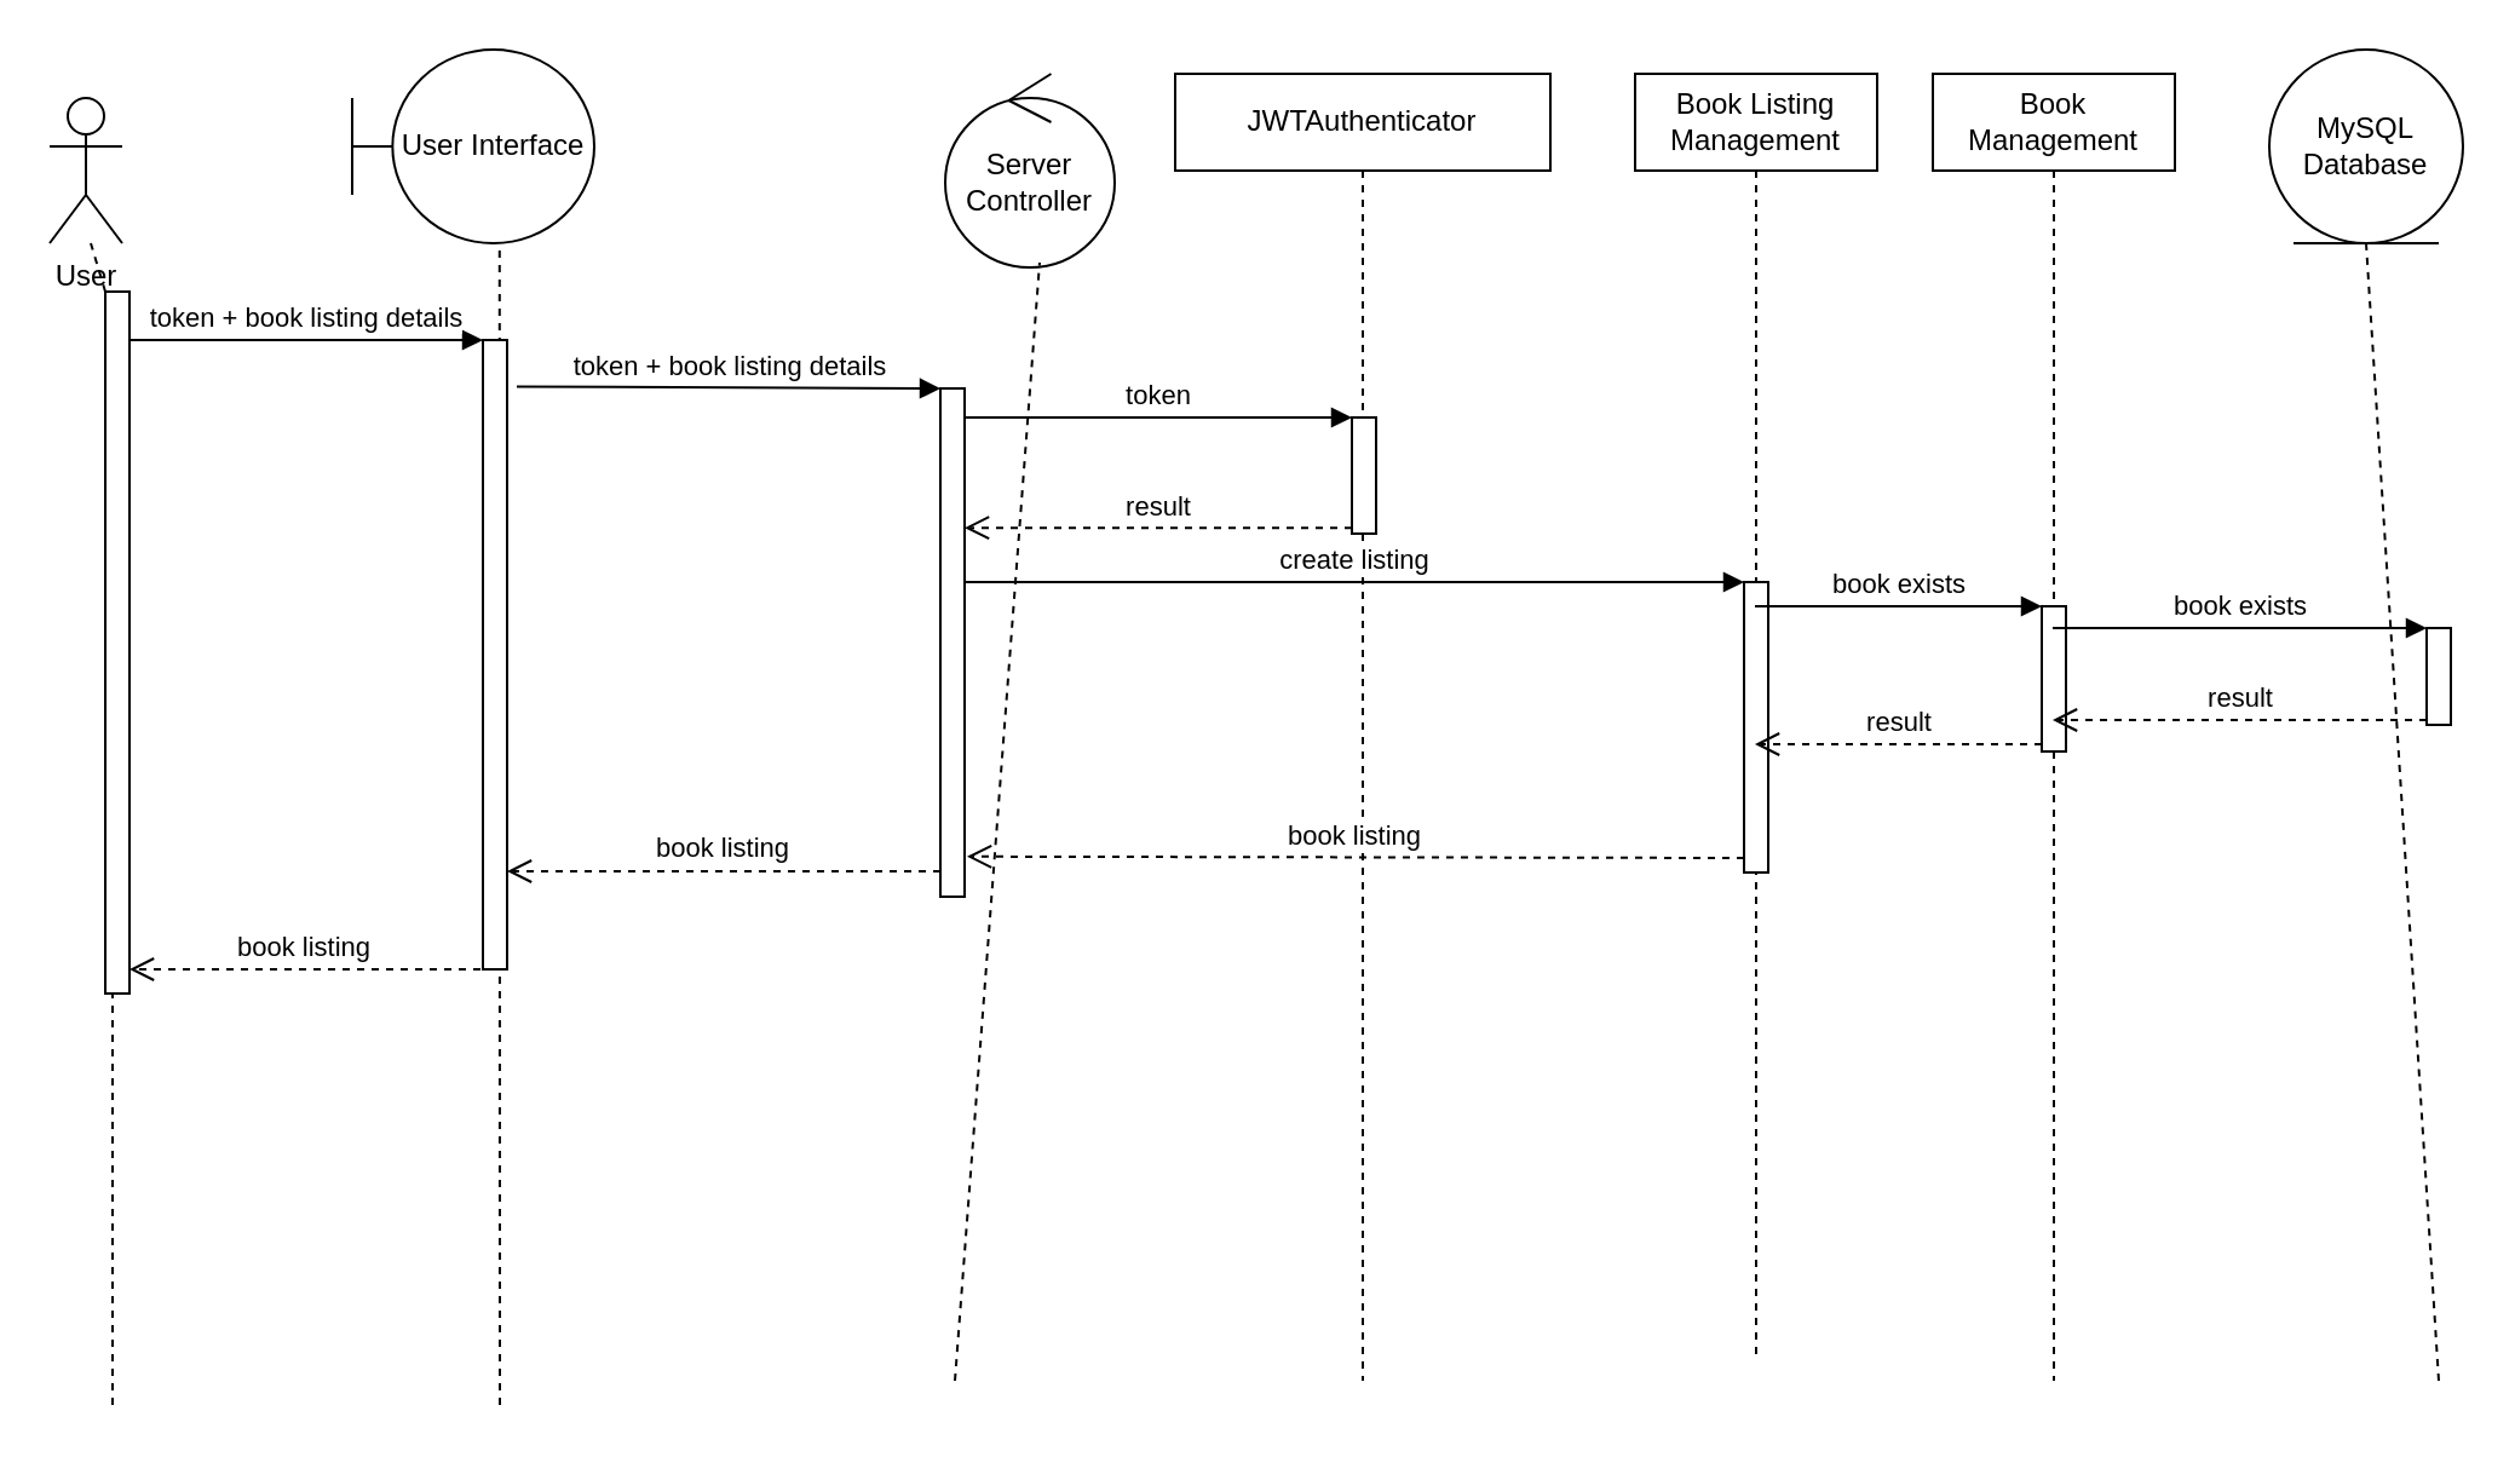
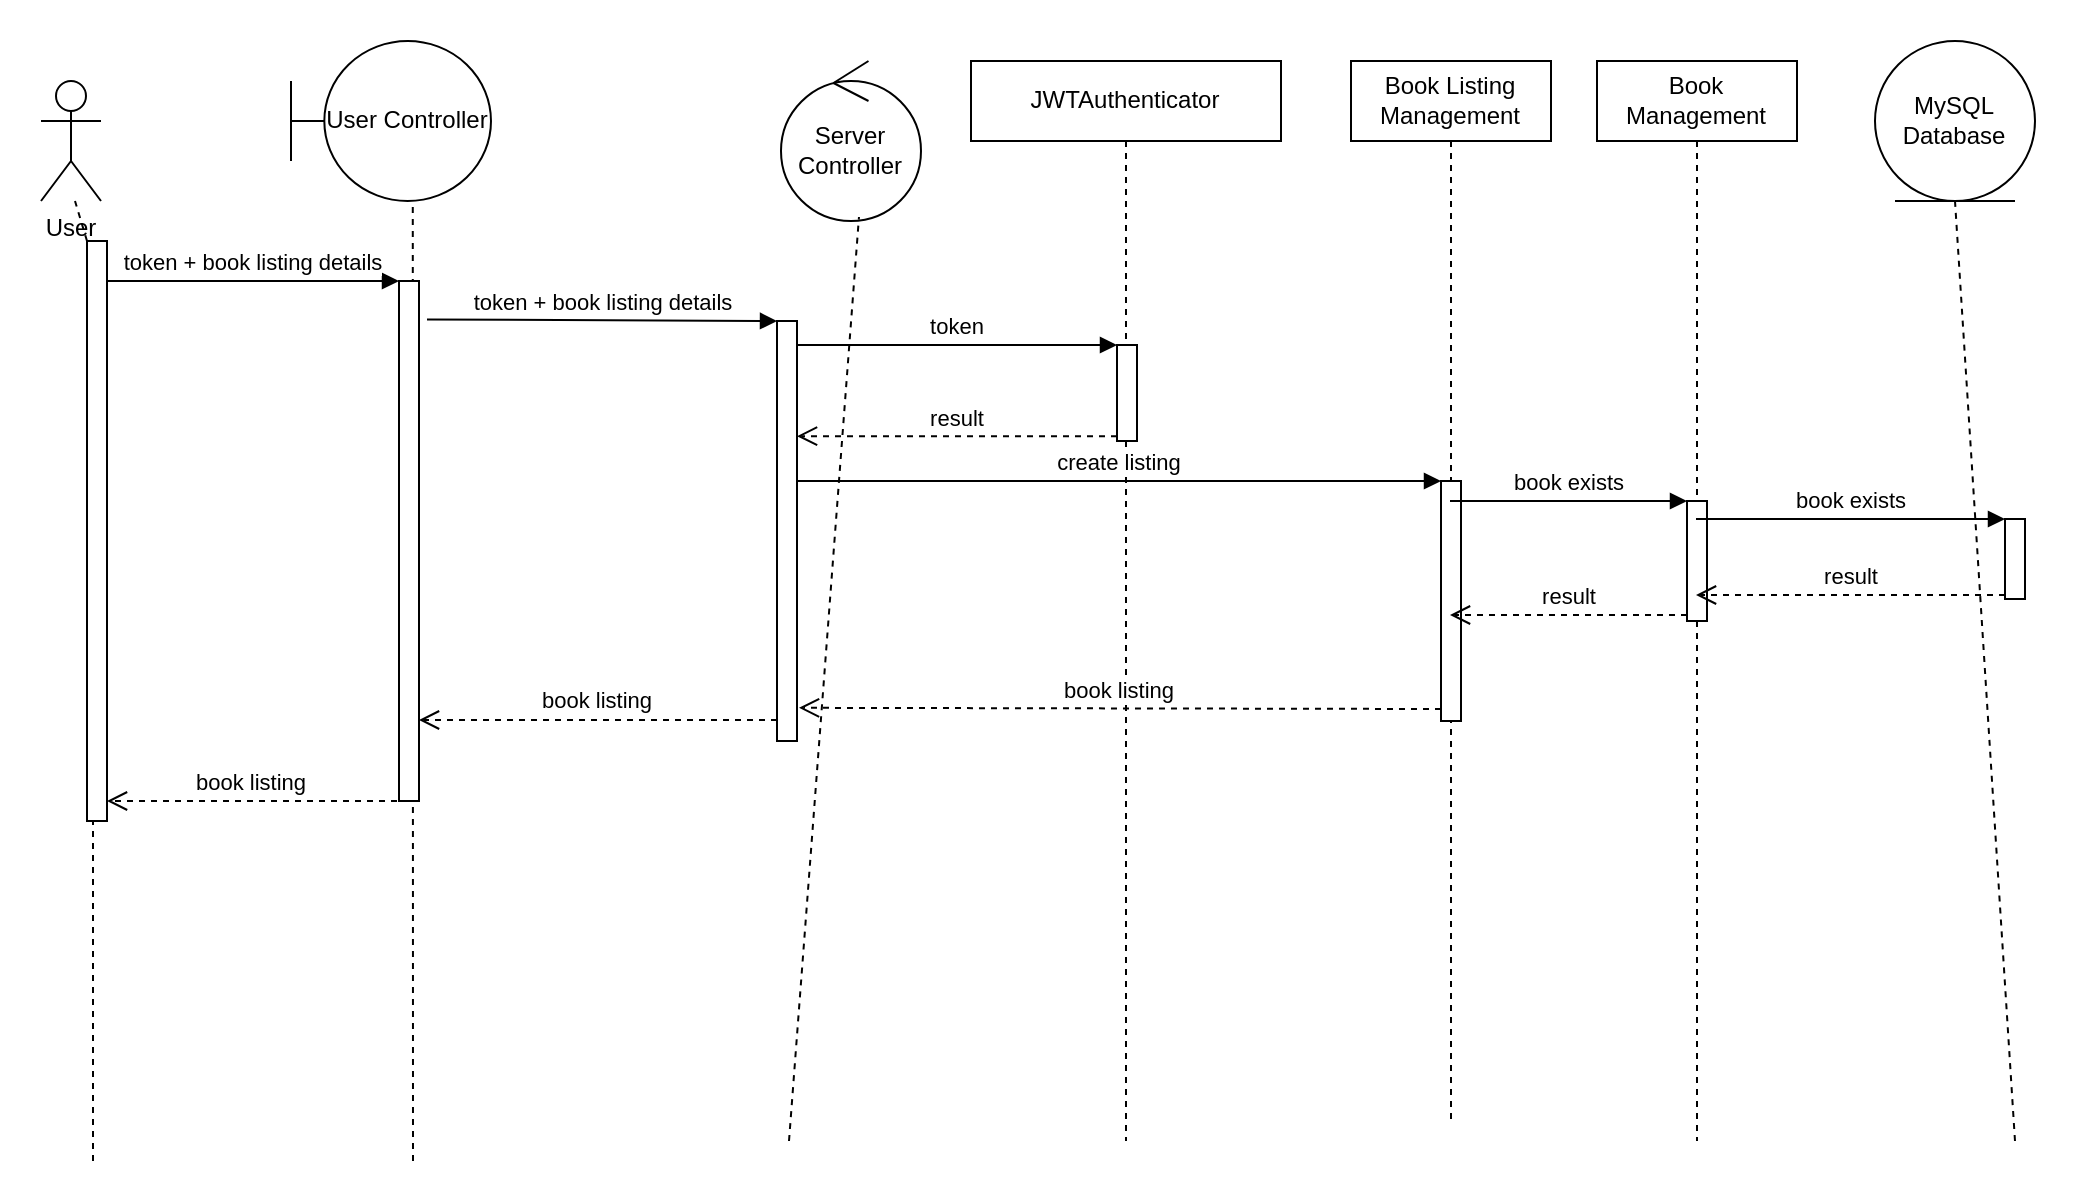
  <mxCell id="0" />
  <mxCell id="1" parent="0" />
  <mxCell id="2" value="User" style="shape=umlActor;verticalLabelPosition=bottom;verticalAlign=top;html=1;outlineConnect=0;" vertex="1" parent="1"><mxGeometry x="20" y="40" width="30" height="60" as="geometry" /></mxCell>
  <mxCell id="3" value="" style="endArrow=none;dashed=1;html=1;" edge="1" parent="1" source="15" target="2"><mxGeometry width="50" height="50" relative="1" as="geometry"><mxPoint x="46" y="640" as="sourcePoint" /><mxPoint x="85" y="130" as="targetPoint" /></mxGeometry></mxCell>
- <mxCell id="4" value="User Interface" style="shape=umlBoundary;whiteSpace=wrap;html=1;" vertex="1" parent="1"><mxGeometry x="145" y="20" width="100" height="80" as="geometry" /></mxCell>
+ <mxCell id="4" value="User Controller" style="shape=umlBoundary;whiteSpace=wrap;html=1;" vertex="1" parent="1"><mxGeometry x="145" y="20" width="100" height="80" as="geometry" /></mxCell>
  <mxCell id="5" value="" style="endArrow=none;dashed=1;html=1;" edge="1" parent="1"><mxGeometry width="50" height="50" relative="1" as="geometry"><mxPoint x="206" y="580" as="sourcePoint" /><mxPoint x="205.893" y="100" as="targetPoint" /></mxGeometry></mxCell>
  <mxCell id="6" value="Server Controller" style="ellipse;shape=umlControl;whiteSpace=wrap;html=1;" vertex="1" parent="1"><mxGeometry x="390" y="30" width="70" height="80" as="geometry" /></mxCell>
  <mxCell id="7" value="" style="endArrow=none;dashed=1;html=1;entryX=0.557;entryY=0.975;entryDx=0;entryDy=0;entryPerimeter=0;" edge="1" parent="1" target="6"><mxGeometry width="50" height="50" relative="1" as="geometry"><mxPoint x="394" y="570" as="sourcePoint" /><mxPoint x="215.893" y="110" as="targetPoint" /></mxGeometry></mxCell>
  <mxCell id="8" value="" style="html=1;points=[];perimeter=orthogonalPerimeter;" vertex="1" parent="1"><mxGeometry x="199" y="140" width="10" height="260" as="geometry" /></mxCell>
  <mxCell id="9" value="token + book listing details" style="html=1;verticalAlign=bottom;endArrow=block;entryX=0;entryY=0;" edge="1" parent="1" source="15" target="8"><mxGeometry relative="1" as="geometry"><mxPoint x="85" y="170" as="sourcePoint" /></mxGeometry></mxCell>
  <mxCell id="10" value="book listing" style="html=1;verticalAlign=bottom;endArrow=open;dashed=1;endSize=8;exitX=-0.1;exitY=1;exitDx=0;exitDy=0;exitPerimeter=0;" edge="1" parent="1" source="8" target="15"><mxGeometry relative="1" as="geometry"><mxPoint x="65" y="390" as="targetPoint" /></mxGeometry></mxCell>
  <mxCell id="11" value="MySQL Database" style="ellipse;shape=umlEntity;whiteSpace=wrap;html=1;" vertex="1" parent="1"><mxGeometry x="937" y="20" width="80" height="80" as="geometry" /></mxCell>
  <mxCell id="12" value="" style="html=1;points=[];perimeter=orthogonalPerimeter;" vertex="1" parent="1"><mxGeometry x="388" y="160" width="10" height="210" as="geometry" /></mxCell>
  <mxCell id="13" value="token + book listing details" style="html=1;verticalAlign=bottom;endArrow=block;entryX=0;entryY=0;exitX=1.4;exitY=0.074;exitDx=0;exitDy=0;exitPerimeter=0;" edge="1" parent="1" source="8" target="12"><mxGeometry relative="1" as="geometry"><mxPoint x="315" y="160" as="sourcePoint" /></mxGeometry></mxCell>
  <mxCell id="14" value="book listing" style="html=1;verticalAlign=bottom;endArrow=open;dashed=1;endSize=8;exitX=0;exitY=0.95;" edge="1" parent="1" source="12" target="8"><mxGeometry relative="1" as="geometry"><mxPoint x="315" y="236" as="targetPoint" /></mxGeometry></mxCell>
  <mxCell id="15" value="" style="html=1;points=[];perimeter=orthogonalPerimeter;" vertex="1" parent="1"><mxGeometry x="43" y="120" width="10" height="290" as="geometry" /></mxCell>
  <mxCell id="16" value="" style="endArrow=none;dashed=1;html=1;" edge="1" parent="1" target="15"><mxGeometry width="50" height="50" relative="1" as="geometry"><mxPoint x="46" y="580" as="sourcePoint" /><mxPoint x="49.793" y="90" as="targetPoint" /></mxGeometry></mxCell>
  <mxCell id="17" value="JWTAuthenticator" style="shape=umlLifeline;perimeter=lifelinePerimeter;whiteSpace=wrap;html=1;container=1;collapsible=0;recursiveResize=0;outlineConnect=0;" vertex="1" parent="1"><mxGeometry x="485" y="30" width="155" height="540" as="geometry" /></mxCell>
  <mxCell id="18" value="" style="html=1;points=[];perimeter=orthogonalPerimeter;" vertex="1" parent="17"><mxGeometry x="73" y="142" width="10" height="48" as="geometry" /></mxCell>
  <mxCell id="19" value="Book Management" style="shape=umlLifeline;perimeter=lifelinePerimeter;whiteSpace=wrap;html=1;container=1;collapsible=0;recursiveResize=0;outlineConnect=0;" vertex="1" parent="1"><mxGeometry x="798" y="30" width="100" height="540" as="geometry" /></mxCell>
  <mxCell id="20" value="" style="html=1;points=[];perimeter=orthogonalPerimeter;" vertex="1" parent="19"><mxGeometry x="45" y="220" width="10" height="60" as="geometry" /></mxCell>
  <mxCell id="21" value="token" style="html=1;verticalAlign=bottom;endArrow=block;entryX=0;entryY=0;" edge="1" parent="1" source="12" target="18"><mxGeometry relative="1" as="geometry"><mxPoint x="488" y="172" as="sourcePoint" /></mxGeometry></mxCell>
  <mxCell id="22" value="result" style="html=1;verticalAlign=bottom;endArrow=open;dashed=1;endSize=8;exitX=0;exitY=0.95;" edge="1" parent="1" source="18" target="12"><mxGeometry relative="1" as="geometry"><mxPoint x="488" y="248" as="targetPoint" /></mxGeometry></mxCell>
  <mxCell id="23" value="create listing" style="html=1;verticalAlign=bottom;endArrow=block;entryX=0;entryY=0;" edge="1" parent="1" source="12" target="26"><mxGeometry relative="1" as="geometry"><mxPoint x="620" y="310" as="sourcePoint" /></mxGeometry></mxCell>
  <mxCell id="24" value="book listing" style="html=1;verticalAlign=bottom;endArrow=open;dashed=1;endSize=8;exitX=0;exitY=0.95;entryX=1.1;entryY=0.921;entryDx=0;entryDy=0;entryPerimeter=0;" edge="1" parent="1" source="26" target="12"><mxGeometry relative="1" as="geometry"><mxPoint x="620" y="386" as="targetPoint" /></mxGeometry></mxCell>
  <mxCell id="25" value="Book Listing Management" style="shape=umlLifeline;perimeter=lifelinePerimeter;whiteSpace=wrap;html=1;container=1;collapsible=0;recursiveResize=0;outlineConnect=0;" vertex="1" parent="1"><mxGeometry x="675" y="30" width="100" height="530" as="geometry" /></mxCell>
  <mxCell id="26" value="" style="html=1;points=[];perimeter=orthogonalPerimeter;" vertex="1" parent="25"><mxGeometry x="45" y="210" width="10" height="120" as="geometry" /></mxCell>
  <mxCell id="27" value="" style="endArrow=none;dashed=1;html=1;entryX=0.5;entryY=1;entryDx=0;entryDy=0;" edge="1" parent="1" target="11"><mxGeometry width="50" height="50" relative="1" as="geometry"><mxPoint x="1007" y="570" as="sourcePoint" /><mxPoint x="1045" y="150" as="targetPoint" /></mxGeometry></mxCell>
  <mxCell id="28" value="book exists" style="html=1;verticalAlign=bottom;endArrow=block;entryX=0;entryY=0;" edge="1" target="20" parent="1" source="25"><mxGeometry relative="1" as="geometry"><mxPoint x="773" y="250" as="sourcePoint" /></mxGeometry></mxCell>
  <mxCell id="29" value="result" style="html=1;verticalAlign=bottom;endArrow=open;dashed=1;endSize=8;exitX=0;exitY=0.95;" edge="1" source="20" parent="1" target="25"><mxGeometry relative="1" as="geometry"><mxPoint x="773" y="326" as="targetPoint" /></mxGeometry></mxCell>
  <mxCell id="30" value="" style="html=1;points=[];perimeter=orthogonalPerimeter;" vertex="1" parent="1"><mxGeometry x="1002" y="259" width="10" height="40" as="geometry" /></mxCell>
  <mxCell id="31" value="book exists" style="html=1;verticalAlign=bottom;endArrow=block;entryX=0;entryY=0;" edge="1" target="30" parent="1"><mxGeometry relative="1" as="geometry"><mxPoint x="847.5" y="259" as="sourcePoint" /></mxGeometry></mxCell>
  <mxCell id="32" value="result" style="html=1;verticalAlign=bottom;endArrow=open;dashed=1;endSize=8;exitX=0;exitY=0.95;" edge="1" source="30" parent="1"><mxGeometry relative="1" as="geometry"><mxPoint x="847.5" y="297" as="targetPoint" /></mxGeometry></mxCell>
